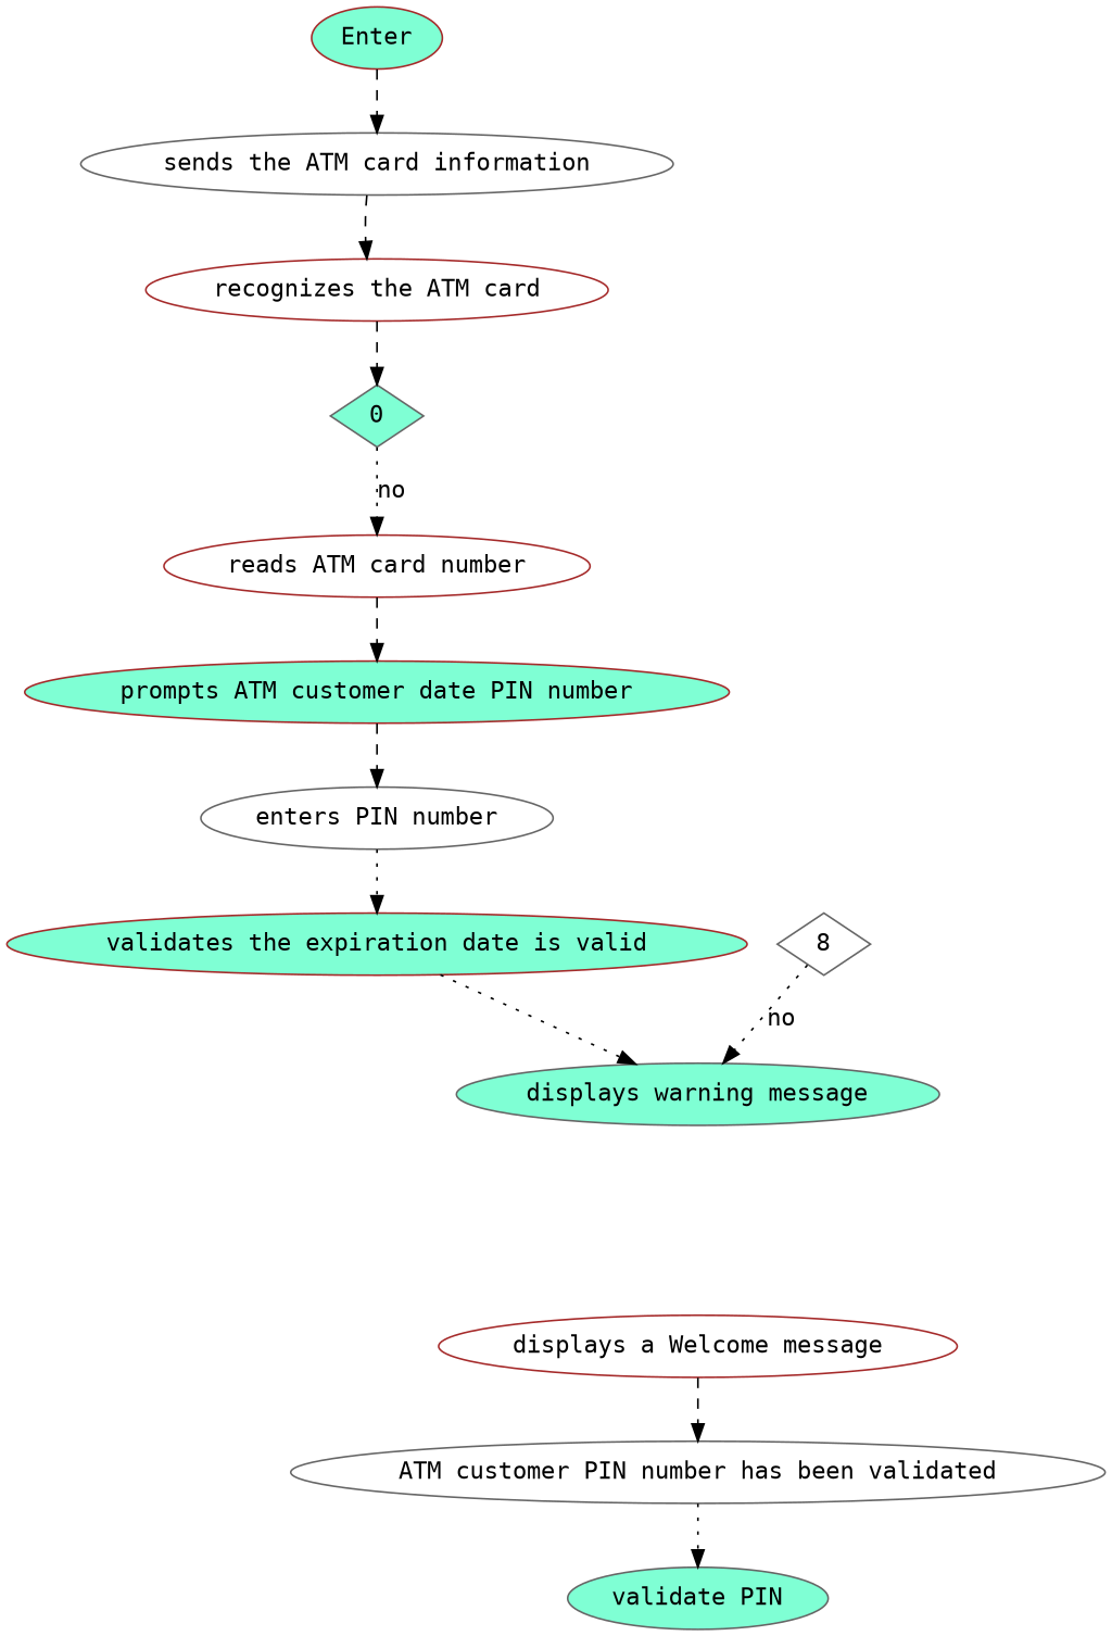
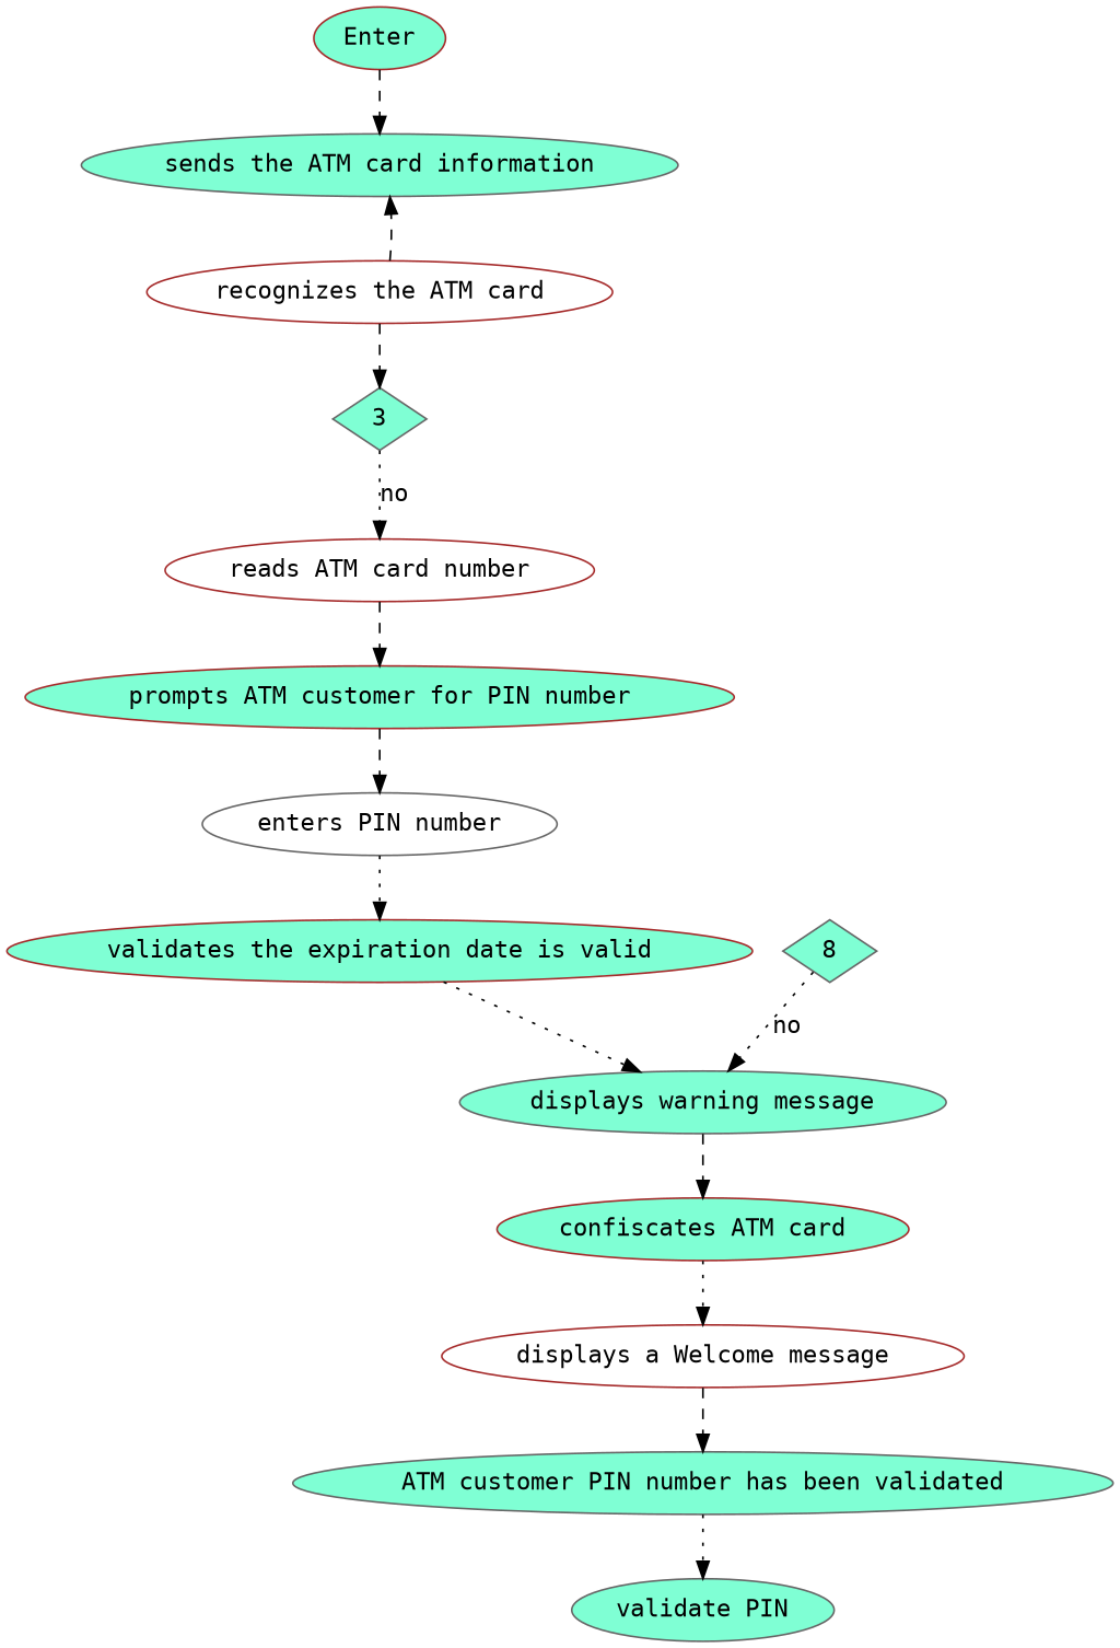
  digraph {
    fontname="DejaVu Sans Mono"
    node [color=brown fillcolor=aquamarine fontname="DejaVu Sans Mono" style=filled type=System]
    edge [fontname="DejaVu Sans Mono" style=dashed type=D]
    n1 [label=Enter type=Start]
-   n2 [color=gray40 fillcolor=white label="sends the ATM card information" type="card reader"]
+   n2 [color=gray40 label="sends the ATM card information" type="card reader"]
    n3 [fillcolor=white label="recognizes the ATM card"]
-   3 [color=gray40 shape=diamond type=C label=0]
+   3 [color=gray40 shape=diamond type=C]
    n5 [fillcolor=white label="reads ATM card number"]
-   n6 [label="prompts ATM customer date PIN number"]
+   n6 [label="prompts ATM customer for PIN number"]
    n7 [color=gray40 fillcolor=white label="enters PIN number" type="ATM customer"]
    n8 [label="validates the expiration date is valid"]
    n9 [color=gray40 label="displays warning message"]
-   8 [color=gray40 fillcolor=white shape=diamond type=C]
+   8 [color=gray40 shape=diamond type=C]
+   n11 [label="confiscates ATM card"]
    n12 [fillcolor=white label="displays a Welcome message"]
-   n13 [color=gray40 fillcolor=white label="ATM customer PIN number has been validated"]
+   n13 [color=gray40 label="ATM customer PIN number has been validated"]
    n14 [color=gray40 label="validate PIN" type=Pre]
    n1 -> n2
-   n2 -> n3
+   n3 -> n2
    n3 -> 3
    3 -> n5 [label=no style=dotted type=C]
    n5 -> n6
    n6 -> n7
    n7 -> n8 [style=dotted]
    n8 -> n9 [style=dotted]
+   n9 -> n11
    8 -> n9 [label=no style=dotted type=C]
+   n11 -> n12 [style=dotted]
    n12 -> n13
    n13 -> n14 [style=dotted]
  }
